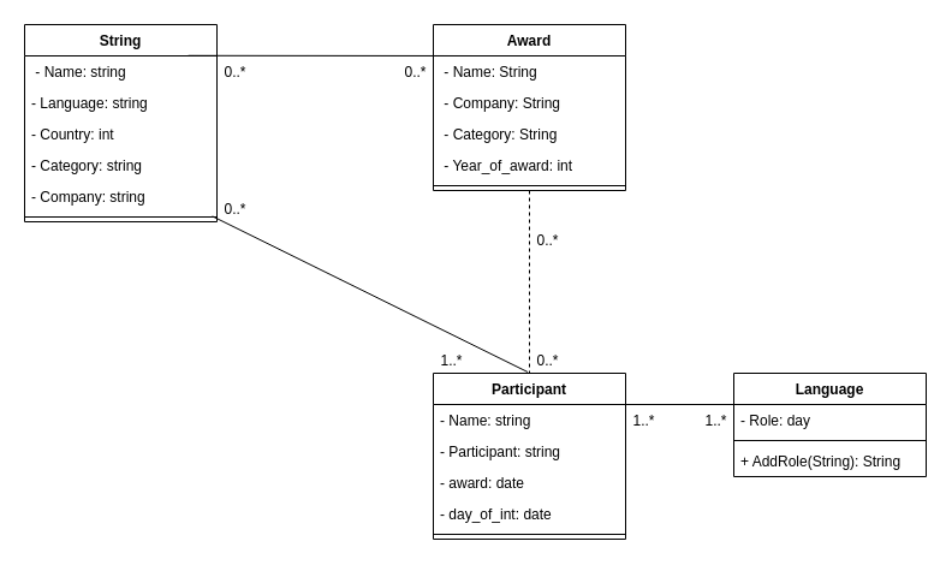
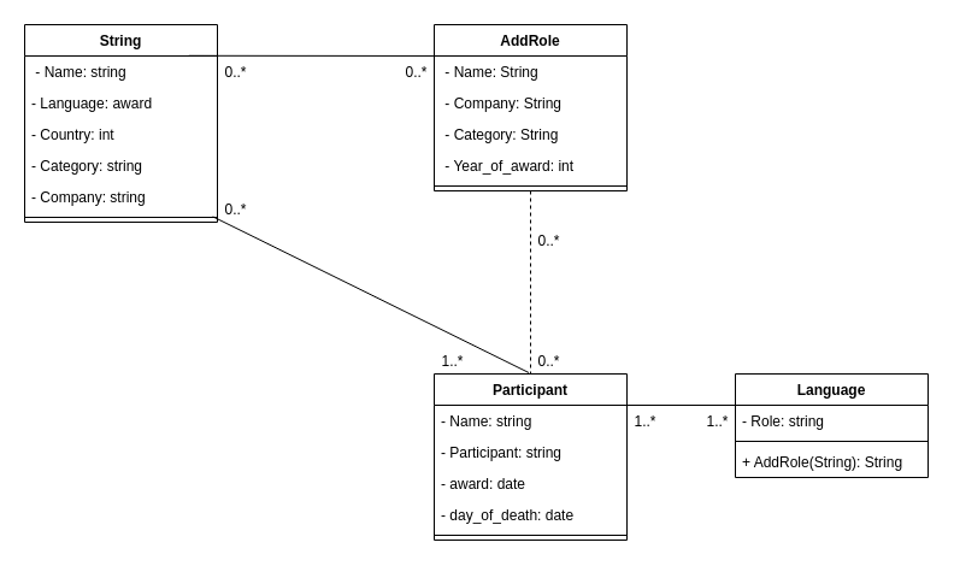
  <mxCell id="0" />
  <mxCell id="1" parent="0" />
  <mxCell id="2" style="swimlane;fontStyle=1;align=center;verticalAlign=top;childLayout=stackLayout;horizontal=1;startSize=26;horizontalStack=0;resizeParent=1;resizeParentMax=0;resizeLast=0;collapsible=1;marginBottom=0;" value="String" parent="1" vertex="1"><mxGeometry width="160" as="geometry" height="164" y="20" x="20" /></mxCell>
  <mxCell id="3" style="text;strokeColor=none;fillColor=none;align=left;verticalAlign=top;spacingLeft=4;spacingRight=4;overflow=hidden;rotatable=0;points=[[0,0.5],[1,0.5]];portConstraint=eastwest;" value=" - Name: string&#10;" parent="2" vertex="1"><mxGeometry width="160" as="geometry" height="26" y="26" /></mxCell>
- <mxCell id="4" style="text;strokeColor=none;fillColor=none;align=left;verticalAlign=top;spacingLeft=4;spacingRight=4;overflow=hidden;rotatable=0;points=[[0,0.5],[1,0.5]];portConstraint=eastwest;" value="- Language: string&#10;" parent="2" vertex="1"><mxGeometry width="160" as="geometry" height="26" y="52" /></mxCell>
+ <mxCell id="4" style="text;strokeColor=none;fillColor=none;align=left;verticalAlign=top;spacingLeft=4;spacingRight=4;overflow=hidden;rotatable=0;points=[[0,0.5],[1,0.5]];portConstraint=eastwest;" value="- Language: award&#10;" parent="2" vertex="1"><mxGeometry width="160" as="geometry" height="26" y="52" /></mxCell>
  <mxCell id="5" style="text;strokeColor=none;fillColor=none;align=left;verticalAlign=top;spacingLeft=4;spacingRight=4;overflow=hidden;rotatable=0;points=[[0,0.5],[1,0.5]];portConstraint=eastwest;" value="- Country: int&#10;" parent="2" vertex="1"><mxGeometry width="160" as="geometry" height="26" y="78" /></mxCell>
  <mxCell id="6" style="text;strokeColor=none;fillColor=none;align=left;verticalAlign=top;spacingLeft=4;spacingRight=4;overflow=hidden;rotatable=0;points=[[0,0.5],[1,0.5]];portConstraint=eastwest;" value="- Category: string&#10;" parent="2" vertex="1"><mxGeometry width="160" as="geometry" height="26" y="104" /></mxCell>
  <mxCell id="7" style="text;strokeColor=none;fillColor=none;align=left;verticalAlign=top;spacingLeft=4;spacingRight=4;overflow=hidden;rotatable=0;points=[[0,0.5],[1,0.5]];portConstraint=eastwest;" value="- Company: string&#10;" parent="2" vertex="1"><mxGeometry width="160" as="geometry" height="26" y="130" /></mxCell>
  <mxCell id="8" style="line;strokeWidth=1;fillColor=none;align=left;verticalAlign=middle;spacingTop=-1;spacingLeft=3;spacingRight=3;rotatable=0;labelPosition=right;points=[];portConstraint=eastwest;" value="" parent="2" vertex="1"><mxGeometry width="160" as="geometry" height="8" y="156" /></mxCell>
- <mxCell id="9" style="swimlane;fontStyle=1;align=center;verticalAlign=top;childLayout=stackLayout;horizontal=1;startSize=26;horizontalStack=0;resizeParent=1;resizeParentMax=0;resizeLast=0;collapsible=1;marginBottom=0;" value="Award" parent="1" vertex="1"><mxGeometry width="160" as="geometry" height="138" y="20" x="360" /></mxCell>
+ <mxCell id="9" style="swimlane;fontStyle=1;align=center;verticalAlign=top;childLayout=stackLayout;horizontal=1;startSize=26;horizontalStack=0;resizeParent=1;resizeParentMax=0;resizeLast=0;collapsible=1;marginBottom=0;" value="AddRole" parent="1" vertex="1"><mxGeometry width="160" as="geometry" height="138" y="20" x="360" /></mxCell>
  <mxCell id="10" style="text;strokeColor=none;fillColor=none;align=left;verticalAlign=top;spacingLeft=4;spacingRight=4;overflow=hidden;rotatable=0;points=[[0,0.5],[1,0.5]];portConstraint=eastwest;" value=" - Name: String" parent="9" vertex="1"><mxGeometry width="160" as="geometry" height="26" y="26" /></mxCell>
  <mxCell id="11" style="text;strokeColor=none;fillColor=none;align=left;verticalAlign=top;spacingLeft=4;spacingRight=4;overflow=hidden;rotatable=0;points=[[0,0.5],[1,0.5]];portConstraint=eastwest;" value=" - Company: String" parent="9" vertex="1"><mxGeometry width="160" as="geometry" height="26" y="52" /></mxCell>
  <mxCell id="12" style="text;strokeColor=none;fillColor=none;align=left;verticalAlign=top;spacingLeft=4;spacingRight=4;overflow=hidden;rotatable=0;points=[[0,0.5],[1,0.5]];portConstraint=eastwest;" value=" - Category: String" parent="9" vertex="1"><mxGeometry width="160" as="geometry" height="26" y="78" /></mxCell>
  <mxCell id="13" style="text;strokeColor=none;fillColor=none;align=left;verticalAlign=top;spacingLeft=4;spacingRight=4;overflow=hidden;rotatable=0;points=[[0,0.5],[1,0.5]];portConstraint=eastwest;" value=" - Year_of_award: int" parent="9" vertex="1"><mxGeometry width="160" as="geometry" height="26" y="104" /></mxCell>
  <mxCell id="14" style="line;strokeWidth=1;fillColor=none;align=left;verticalAlign=middle;spacingTop=-1;spacingLeft=3;spacingRight=3;rotatable=0;labelPosition=right;points=[];portConstraint=eastwest;" value="" parent="9" vertex="1"><mxGeometry width="160" as="geometry" height="8" y="130" /></mxCell>
  <mxCell id="15" style="endArrow=none;html=1;exitX=0.851;exitY=-0.008;exitDx=0;exitDy=0;exitPerimeter=0;entryX=0.225;entryY=0;entryDx=0;entryDy=0;entryPerimeter=0;" target="10" value="" parent="1" edge="1" source="3"><mxGeometry width="50" as="geometry" height="50" relative="1"><mxPoint as="sourcePoint" y="230" x="390" /><mxPoint as="targetPoint" y="45" x="360" /></mxGeometry></mxCell>
  <mxCell id="16" style="text;html=1;align=center;verticalAlign=middle;resizable=0;points=[];autosize=1;" value="0..*" parent="1" vertex="1"><mxGeometry width="30" as="geometry" height="20" y="50" x="180" /></mxCell>
  <mxCell id="17" style="text;html=1;align=center;verticalAlign=middle;resizable=0;points=[];autosize=1;" value="0..*" parent="1" vertex="1"><mxGeometry width="30" as="geometry" height="20" y="50" x="330" /></mxCell>
  <mxCell id="18" style="swimlane;fontStyle=1;align=center;verticalAlign=top;childLayout=stackLayout;horizontal=1;startSize=26;horizontalStack=0;resizeParent=1;resizeParentMax=0;resizeLast=0;collapsible=1;marginBottom=0;" value="Participant" parent="1" vertex="1"><mxGeometry width="160" as="geometry" height="138" y="310" x="360" /></mxCell>
  <mxCell id="19" style="text;strokeColor=none;fillColor=none;align=left;verticalAlign=top;spacingLeft=4;spacingRight=4;overflow=hidden;rotatable=0;points=[[0,0.5],[1,0.5]];portConstraint=eastwest;" value="- Name: string" parent="18" vertex="1"><mxGeometry width="160" as="geometry" height="26" y="26" /></mxCell>
  <mxCell id="20" style="text;strokeColor=none;fillColor=none;align=left;verticalAlign=top;spacingLeft=4;spacingRight=4;overflow=hidden;rotatable=0;points=[[0,0.5],[1,0.5]];portConstraint=eastwest;" value="- Participant: string" parent="18" vertex="1"><mxGeometry width="160" as="geometry" height="26" y="52" /></mxCell>
  <mxCell id="21" style="text;strokeColor=none;fillColor=none;align=left;verticalAlign=top;spacingLeft=4;spacingRight=4;overflow=hidden;rotatable=0;points=[[0,0.5],[1,0.5]];portConstraint=eastwest;" value="- award: date" parent="18" vertex="1"><mxGeometry width="160" as="geometry" height="26" y="78" /></mxCell>
- <mxCell id="22" style="text;strokeColor=none;fillColor=none;align=left;verticalAlign=top;spacingLeft=4;spacingRight=4;overflow=hidden;rotatable=0;points=[[0,0.5],[1,0.5]];portConstraint=eastwest;" value="- day_of_int: date" parent="18" vertex="1"><mxGeometry width="160" as="geometry" height="26" y="104" /></mxCell>
+ <mxCell id="22" style="text;strokeColor=none;fillColor=none;align=left;verticalAlign=top;spacingLeft=4;spacingRight=4;overflow=hidden;rotatable=0;points=[[0,0.5],[1,0.5]];portConstraint=eastwest;" value="- day_of_death: date" parent="18" vertex="1"><mxGeometry width="160" as="geometry" height="26" y="104" /></mxCell>
  <mxCell id="23" style="line;strokeWidth=1;fillColor=none;align=left;verticalAlign=middle;spacingTop=-1;spacingLeft=3;spacingRight=3;rotatable=0;labelPosition=right;points=[];portConstraint=eastwest;" value="" parent="18" vertex="1"><mxGeometry width="160" as="geometry" height="8" y="130" /></mxCell>
  <mxCell id="24" style="endArrow=none;html=1;entryX=0.5;entryY=0;entryDx=0;entryDy=0;exitX=0.5;exitY=1;exitDx=0;exitDy=0;dashed=1;" target="18" value="" parent="1" edge="1" source="9"><mxGeometry width="50" as="geometry" height="50" relative="1"><mxPoint as="sourcePoint" y="183.194" x="438.4" /><mxPoint as="targetPoint" y="180" x="440" /></mxGeometry></mxCell>
  <mxCell id="25" style="text;html=1;align=center;verticalAlign=middle;resizable=0;points=[];autosize=1;" value="0..*" parent="1" vertex="1"><mxGeometry width="30" as="geometry" height="20" y="190" x="440" /></mxCell>
  <mxCell id="26" style="swimlane;fontStyle=1;align=center;verticalAlign=top;childLayout=stackLayout;horizontal=1;startSize=26;horizontalStack=0;resizeParent=1;resizeParentMax=0;resizeLast=0;collapsible=1;marginBottom=0;" value="Language" parent="1" vertex="1"><mxGeometry width="160" as="geometry" height="86" y="310" x="610" /></mxCell>
- <mxCell id="27" style="text;strokeColor=none;fillColor=none;align=left;verticalAlign=top;spacingLeft=4;spacingRight=4;overflow=hidden;rotatable=0;points=[[0,0.5],[1,0.5]];portConstraint=eastwest;" value="- Role: day" parent="26" vertex="1"><mxGeometry width="160" as="geometry" height="26" y="26" /></mxCell>
+ <mxCell id="27" style="text;strokeColor=none;fillColor=none;align=left;verticalAlign=top;spacingLeft=4;spacingRight=4;overflow=hidden;rotatable=0;points=[[0,0.5],[1,0.5]];portConstraint=eastwest;" value="- Role: string" parent="26" vertex="1"><mxGeometry width="160" as="geometry" height="26" y="26" /></mxCell>
  <mxCell id="28" style="line;strokeWidth=1;fillColor=none;align=left;verticalAlign=middle;spacingTop=-1;spacingLeft=3;spacingRight=3;rotatable=0;labelPosition=right;points=[];portConstraint=eastwest;" value="" parent="26" vertex="1"><mxGeometry width="160" as="geometry" height="8" y="52" /></mxCell>
  <mxCell id="29" style="text;strokeColor=none;fillColor=none;align=left;verticalAlign=top;spacingLeft=4;spacingRight=4;overflow=hidden;rotatable=0;points=[[0,0.5],[1,0.5]];portConstraint=eastwest;" value="+ AddRole(String): String" parent="26" vertex="1"><mxGeometry width="160" as="geometry" height="26" y="60" /></mxCell>
  <mxCell id="30" style="endArrow=none;html=1;exitX=0.592;exitY=0;exitDx=0;exitDy=0;exitPerimeter=0;entryX=0.247;entryY=0;entryDx=0;entryDy=0;entryPerimeter=0;" target="27" value="" parent="1" edge="1" source="19"><mxGeometry width="50" as="geometry" height="50" relative="1"><mxPoint as="sourcePoint" y="222" x="521" /><mxPoint as="targetPoint" y="337" x="660" /></mxGeometry></mxCell>
  <mxCell id="31" style="text;html=1;align=center;verticalAlign=middle;resizable=0;points=[];autosize=1;" value="1..*" parent="1" vertex="1"><mxGeometry width="30" as="geometry" height="20" y="340" x="580" /></mxCell>
  <mxCell id="32" style="text;html=1;align=center;verticalAlign=middle;resizable=0;points=[];autosize=1;" value="1..*" parent="1" vertex="1"><mxGeometry width="30" as="geometry" height="20" y="340" x="520" /></mxCell>
  <mxCell id="33" style="text;html=1;align=center;verticalAlign=middle;resizable=0;points=[];autosize=1;" value="0..*" parent="1" vertex="1"><mxGeometry width="30" as="geometry" height="20" y="290" x="440" /></mxCell>
  <mxCell id="34" style="endArrow=none;html=1;exitX=0.976;exitY=-0.177;exitDx=0;exitDy=0;exitPerimeter=0;entryX=-0.047;entryY=0.95;entryDx=0;entryDy=0;entryPerimeter=0;" target="33" value="" parent="1" edge="1"><mxGeometry width="50" as="geometry" height="50" relative="1"><mxPoint as="sourcePoint" y="179.398" x="176.16" /><mxPoint as="targetPoint" y="170" x="430" /></mxGeometry></mxCell>
  <mxCell id="35" style="text;html=1;align=center;verticalAlign=middle;resizable=0;points=[];autosize=1;" value="1..*" parent="1" vertex="1"><mxGeometry width="30" as="geometry" height="20" y="290" x="360" /></mxCell>
  <mxCell id="36" style="text;html=1;align=center;verticalAlign=middle;resizable=0;points=[];autosize=1;" value="0..*" parent="1" vertex="1"><mxGeometry width="30" as="geometry" height="20" y="164" x="180" /></mxCell>
